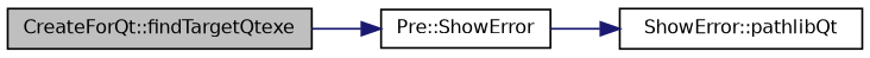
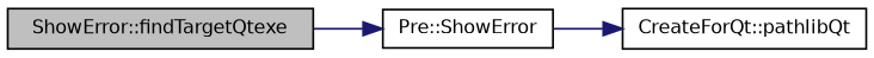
  digraph {
    rankdir=LR
    node [color=black fillcolor=white fontname=Helvetica fontsize=10 shape=record style=filled]
    edge [color=midnightblue fontname=Helvetica fontsize=10 labelfontname=Helvetica labelfontsize=10 style=solid]
-   n1 [fillcolor=grey75 fontcolor=black height=0.2 label="CreateForQt::findTargetQtexe" width=0.4]
+   n1 [fillcolor=grey75 fontcolor=black height=0.2 label="ShowError::findTargetQtexe" width=0.4]
    n2 [height=0.2 label="Pre::ShowError" width=0.4]
-   n3 [height=0.2 label="ShowError::pathlibQt" width=0.4]
+   n3 [height=0.2 label="CreateForQt::pathlibQt" width=0.4]
    n1 -> n2
    n2 -> n3
  }
